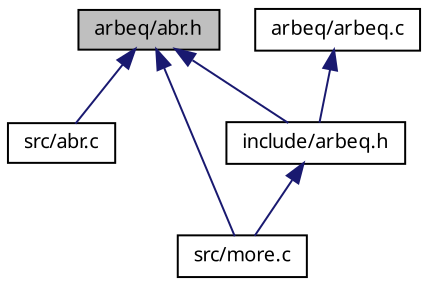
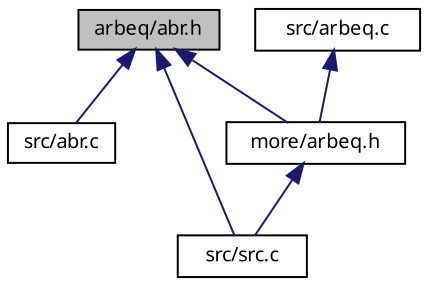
  digraph {
    fontname="Noto Sans"
    node [color=black fillcolor=white fontname="Noto Sans" fontsize=10 shape=record style=filled]
    edge [color=midnightblue dir=back fontname="Noto Sans" fontsize=10 labelfontname=Helvetica labelfontsize=10 style=solid]
    n1 [fillcolor=grey75 fontcolor=black height=0.2 label="arbeq/abr.h" width=0.4]
    n2 [height=0.2 label="src/abr.c" width=0.4]
-   n3 [height=0.2 label="src/more.c" width=0.4]
-   n4 [height=0.2 label="include/arbeq.h" width=0.4]
-   n5 [height=0.2 label="arbeq/arbeq.c" width=0.4]
+   n3 [height=0.2 label="src/src.c" width=0.4]
+   n4 [height=0.2 label="more/arbeq.h" width=0.4]
+   n5 [height=0.2 label="src/arbeq.c" width=0.4]
    n1 -> n2
    n1 -> n3
    n1 -> n4
    n4 -> n3
    n5 -> n4
  }
